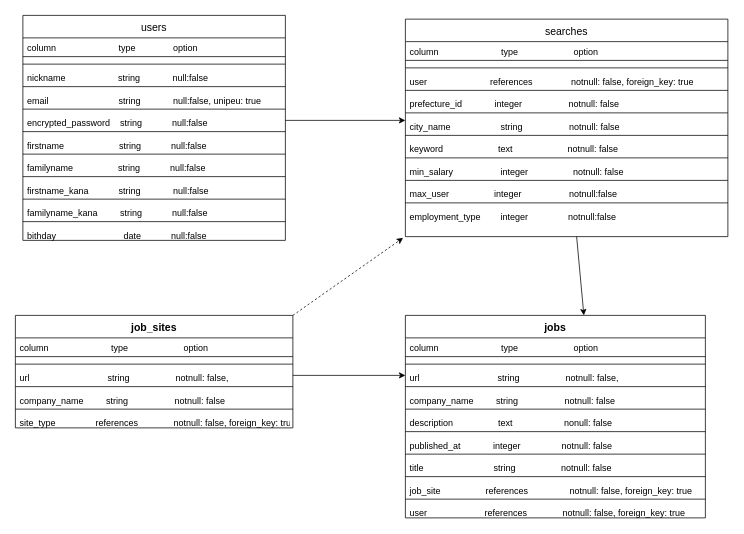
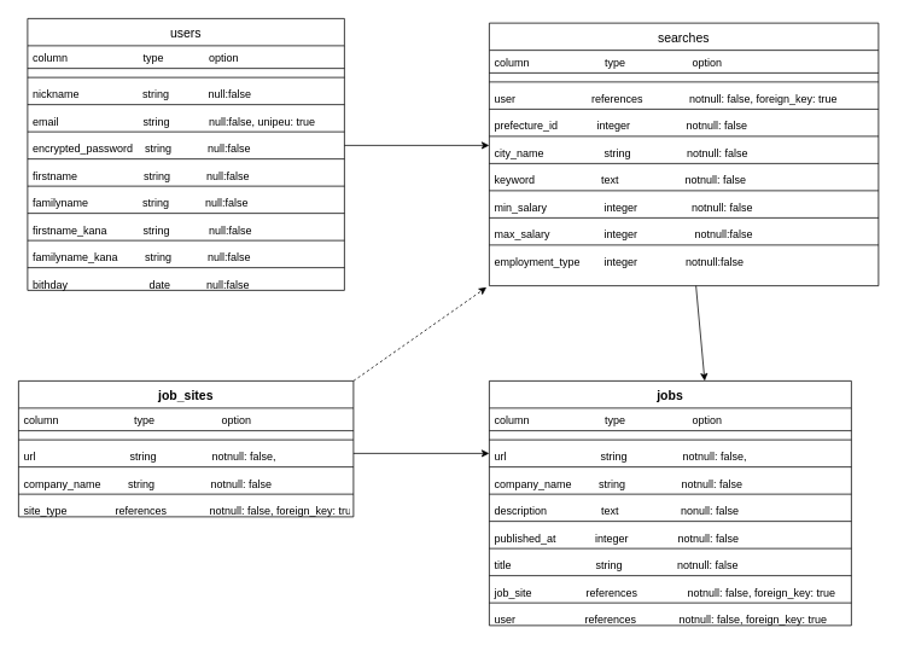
  <mxCell id="0" />
  <mxCell id="1" parent="0" />
  <mxCell id="2" value="users" style="swimlane;fontStyle=0;childLayout=stackLayout;horizontal=1;startSize=30;horizontalStack=0;resizeParent=1;resizeParentMax=0;resizeLast=0;collapsible=1;marginBottom=0;align=center;fontSize=14;" parent="1" vertex="1"><mxGeometry x="30" y="20" width="350" height="300" as="geometry" /></mxCell>
  <mxCell id="3" value="column                         type               option" style="text;strokeColor=none;fillColor=none;spacingLeft=4;spacingRight=4;overflow=hidden;rotatable=0;points=[[0,0.5],[1,0.5]];portConstraint=eastwest;fontSize=12;" parent="2" vertex="1"><mxGeometry y="30" width="350" height="20" as="geometry" /></mxCell>
  <mxCell id="4" value="" style="line;strokeWidth=1;rotatable=0;dashed=0;labelPosition=right;align=left;verticalAlign=middle;spacingTop=0;spacingLeft=6;points=[];portConstraint=eastwest;" parent="2" vertex="1"><mxGeometry y="50" width="350" height="10" as="geometry" /></mxCell>
  <mxCell id="5" value="" style="line;strokeWidth=1;rotatable=0;dashed=0;labelPosition=right;align=left;verticalAlign=middle;spacingTop=0;spacingLeft=6;points=[];portConstraint=eastwest;" parent="2" vertex="1"><mxGeometry y="60" width="350" height="10" as="geometry" /></mxCell>
  <mxCell id="6" value="nickname                     string             null:false" style="text;strokeColor=none;fillColor=none;spacingLeft=4;spacingRight=4;overflow=hidden;rotatable=0;points=[[0,0.5],[1,0.5]];portConstraint=eastwest;fontSize=12;" parent="2" vertex="1"><mxGeometry y="70" width="350" height="20" as="geometry" /></mxCell>
  <mxCell id="7" value="" style="line;strokeWidth=1;rotatable=0;dashed=0;labelPosition=right;align=left;verticalAlign=middle;spacingTop=0;spacingLeft=6;points=[];portConstraint=eastwest;" parent="2" vertex="1"><mxGeometry y="90" width="350" height="10" as="geometry" /></mxCell>
  <mxCell id="8" value="email                            string             null:false, unipeu: true" style="text;strokeColor=none;fillColor=none;spacingLeft=4;spacingRight=4;overflow=hidden;rotatable=0;points=[[0,0.5],[1,0.5]];portConstraint=eastwest;fontSize=12;" parent="2" vertex="1"><mxGeometry y="100" width="350" height="20" as="geometry" /></mxCell>
  <mxCell id="9" value="" style="line;strokeWidth=1;rotatable=0;dashed=0;labelPosition=right;align=left;verticalAlign=middle;spacingTop=0;spacingLeft=6;points=[];portConstraint=eastwest;" parent="2" vertex="1"><mxGeometry y="120" width="350" height="10" as="geometry" /></mxCell>
  <mxCell id="10" value="encrypted_password    string            null:false" style="text;strokeColor=none;fillColor=none;spacingLeft=4;spacingRight=4;overflow=hidden;rotatable=0;points=[[0,0.5],[1,0.5]];portConstraint=eastwest;fontSize=12;" parent="2" vertex="1"><mxGeometry y="130" width="350" height="20" as="geometry" /></mxCell>
  <mxCell id="11" value="" style="line;strokeWidth=1;rotatable=0;dashed=0;labelPosition=right;align=left;verticalAlign=middle;spacingTop=0;spacingLeft=6;points=[];portConstraint=eastwest;" parent="2" vertex="1"><mxGeometry y="150" width="350" height="10" as="geometry" /></mxCell>
  <mxCell id="12" value="firstname                      string            null:false" style="text;strokeColor=none;fillColor=none;spacingLeft=4;spacingRight=4;overflow=hidden;rotatable=0;points=[[0,0.5],[1,0.5]];portConstraint=eastwest;fontSize=12;" parent="2" vertex="1"><mxGeometry y="160" width="350" height="20" as="geometry" /></mxCell>
  <mxCell id="13" value="" style="line;strokeWidth=1;rotatable=0;dashed=0;labelPosition=right;align=left;verticalAlign=middle;spacingTop=0;spacingLeft=6;points=[];portConstraint=eastwest;" parent="2" vertex="1"><mxGeometry y="180" width="350" height="10" as="geometry" /></mxCell>
  <mxCell id="14" value="familyname                  string            null:false" style="text;strokeColor=none;fillColor=none;spacingLeft=4;spacingRight=4;overflow=hidden;rotatable=0;points=[[0,0.5],[1,0.5]];portConstraint=eastwest;fontSize=12;" parent="2" vertex="1"><mxGeometry y="190" width="350" height="20" as="geometry" /></mxCell>
  <mxCell id="15" value="" style="line;strokeWidth=1;rotatable=0;dashed=0;labelPosition=right;align=left;verticalAlign=middle;spacingTop=0;spacingLeft=6;points=[];portConstraint=eastwest;" parent="2" vertex="1"><mxGeometry y="210" width="350" height="10" as="geometry" /></mxCell>
  <mxCell id="16" value="firstname_kana            string             null:false" style="text;strokeColor=none;fillColor=none;spacingLeft=4;spacingRight=4;overflow=hidden;rotatable=0;points=[[0,0.5],[1,0.5]];portConstraint=eastwest;fontSize=12;" parent="2" vertex="1"><mxGeometry y="220" width="350" height="20" as="geometry" /></mxCell>
  <mxCell id="17" value="" style="line;strokeWidth=1;rotatable=0;dashed=0;labelPosition=right;align=left;verticalAlign=middle;spacingTop=0;spacingLeft=6;points=[];portConstraint=eastwest;" parent="2" vertex="1"><mxGeometry y="240" width="350" height="10" as="geometry" /></mxCell>
  <mxCell id="18" value="familyname_kana         string            null:false" style="text;strokeColor=none;fillColor=none;spacingLeft=4;spacingRight=4;overflow=hidden;rotatable=0;points=[[0,0.5],[1,0.5]];portConstraint=eastwest;fontSize=12;" parent="2" vertex="1"><mxGeometry y="250" width="350" height="20" as="geometry" /></mxCell>
  <mxCell id="19" value="" style="line;strokeWidth=1;rotatable=0;dashed=0;labelPosition=right;align=left;verticalAlign=middle;spacingTop=0;spacingLeft=6;points=[];portConstraint=eastwest;" parent="2" vertex="1"><mxGeometry y="270" width="350" height="10" as="geometry" /></mxCell>
  <mxCell id="20" value="bithday                           date            null:false" style="text;strokeColor=none;fillColor=none;spacingLeft=4;spacingRight=4;overflow=hidden;rotatable=0;points=[[0,0.5],[1,0.5]];portConstraint=eastwest;fontSize=12;" parent="2" vertex="1"><mxGeometry y="280" width="350" height="20" as="geometry" /></mxCell>
  <mxCell id="21" style="edgeStyle=none;html=1;entryX=0.595;entryY=0;entryDx=0;entryDy=0;entryPerimeter=0;" parent="1" source="22" target="49" edge="1"><mxGeometry relative="1" as="geometry" /></mxCell>
  <mxCell id="22" value="searches" style="swimlane;fontStyle=0;childLayout=stackLayout;horizontal=1;startSize=30;horizontalStack=0;resizeParent=1;resizeParentMax=0;resizeLast=0;collapsible=1;marginBottom=0;align=center;fontSize=14;movable=1;resizable=1;rotatable=1;deletable=1;editable=1;connectable=1;" parent="1" vertex="1"><mxGeometry x="540" y="25" width="430" height="290" as="geometry" /></mxCell>
  <mxCell id="23" value="column                         type              　　 option" style="text;strokeColor=none;fillColor=none;spacingLeft=4;spacingRight=4;overflow=hidden;rotatable=0;points=[[0,0.5],[1,0.5]];portConstraint=eastwest;fontSize=12;" parent="22" vertex="1"><mxGeometry y="30" width="430" height="20" as="geometry" /></mxCell>
  <mxCell id="24" value="" style="line;strokeWidth=1;rotatable=0;dashed=0;labelPosition=right;align=left;verticalAlign=middle;spacingTop=0;spacingLeft=6;points=[];portConstraint=eastwest;" parent="22" vertex="1"><mxGeometry y="50" width="430" height="10" as="geometry" /></mxCell>
  <mxCell id="25" value="" style="line;strokeWidth=1;rotatable=0;dashed=0;labelPosition=right;align=left;verticalAlign=middle;spacingTop=0;spacingLeft=6;points=[];portConstraint=eastwest;" parent="22" vertex="1"><mxGeometry y="60" width="430" height="10" as="geometry" /></mxCell>
  <mxCell id="26" value="user　　　　　　　references　　　 　notnull: false, foreign_key: true" style="text;strokeColor=none;fillColor=none;spacingLeft=4;spacingRight=4;overflow=hidden;rotatable=0;points=[[0,0.5],[1,0.5]];portConstraint=eastwest;fontSize=12;" parent="22" vertex="1"><mxGeometry y="70" width="430" height="20" as="geometry" /></mxCell>
  <mxCell id="27" value="" style="line;strokeWidth=1;rotatable=0;dashed=0;labelPosition=right;align=left;verticalAlign=middle;spacingTop=0;spacingLeft=6;points=[];portConstraint=eastwest;" parent="22" vertex="1"><mxGeometry y="90" width="430" height="10" as="geometry" /></mxCell>
  <mxCell id="28" value="prefecture_id             integer               　notnull: false" style="text;strokeColor=none;fillColor=none;spacingLeft=4;spacingRight=4;overflow=hidden;rotatable=0;points=[[0,0.5],[1,0.5]];portConstraint=eastwest;fontSize=12;" parent="22" vertex="1"><mxGeometry y="100" width="430" height="20" as="geometry" /></mxCell>
  <mxCell id="29" value="" style="line;strokeWidth=1;rotatable=0;dashed=0;labelPosition=right;align=left;verticalAlign=middle;spacingTop=0;spacingLeft=6;points=[];portConstraint=eastwest;" parent="22" vertex="1"><mxGeometry y="120" width="430" height="10" as="geometry" /></mxCell>
  <mxCell id="30" value="city_name                    string               　notnull: false" style="text;strokeColor=none;fillColor=none;spacingLeft=4;spacingRight=4;overflow=hidden;rotatable=0;points=[[0,0.5],[1,0.5]];portConstraint=eastwest;fontSize=12;" parent="22" vertex="1"><mxGeometry y="130" width="430" height="20" as="geometry" /></mxCell>
  <mxCell id="31" value="" style="line;strokeWidth=1;rotatable=0;dashed=0;labelPosition=right;align=left;verticalAlign=middle;spacingTop=0;spacingLeft=6;points=[];portConstraint=eastwest;" parent="22" vertex="1"><mxGeometry y="150" width="430" height="10" as="geometry" /></mxCell>
  <mxCell id="32" value="keyword                      text                      notnull: false" style="text;strokeColor=none;fillColor=none;spacingLeft=4;spacingRight=4;overflow=hidden;rotatable=0;points=[[0,0.5],[1,0.5]];portConstraint=eastwest;fontSize=12;" parent="22" vertex="1"><mxGeometry y="160" width="430" height="20" as="geometry" /></mxCell>
  <mxCell id="33" value="" style="line;strokeWidth=1;rotatable=0;dashed=0;labelPosition=right;align=left;verticalAlign=middle;spacingTop=0;spacingLeft=6;points=[];portConstraint=eastwest;" parent="22" vertex="1"><mxGeometry y="180" width="430" height="10" as="geometry" /></mxCell>
  <mxCell id="34" value="min_salary                   integer                  notnull: false&#10;&#10;   " style="text;strokeColor=none;fillColor=none;spacingLeft=4;spacingRight=4;overflow=hidden;rotatable=0;points=[[0,0.5],[1,0.5]];portConstraint=eastwest;fontSize=12;" parent="22" vertex="1"><mxGeometry y="190" width="430" height="20" as="geometry" /></mxCell>
  <mxCell id="35" value="" style="line;strokeWidth=1;rotatable=0;dashed=0;labelPosition=right;align=left;verticalAlign=middle;spacingTop=0;spacingLeft=6;points=[];portConstraint=eastwest;" parent="22" vertex="1"><mxGeometry y="210" width="430" height="10" as="geometry" /></mxCell>
- <mxCell id="36" value="max_user                  integer                   notnull:false" style="text;strokeColor=none;fillColor=none;spacingLeft=4;spacingRight=4;overflow=hidden;rotatable=0;points=[[0,0.5],[1,0.5]];portConstraint=eastwest;fontSize=12;" parent="22" vertex="1"><mxGeometry y="220" width="430" height="20" as="geometry" /></mxCell>
+ <mxCell id="36" value="max_salary                  integer                   notnull:false" style="text;strokeColor=none;fillColor=none;spacingLeft=4;spacingRight=4;overflow=hidden;rotatable=0;points=[[0,0.5],[1,0.5]];portConstraint=eastwest;fontSize=12;" parent="22" vertex="1"><mxGeometry y="220" width="430" height="20" as="geometry" /></mxCell>
  <mxCell id="37" value="" style="line;strokeWidth=1;rotatable=0;dashed=0;labelPosition=right;align=left;verticalAlign=middle;spacingTop=0;spacingLeft=6;points=[];portConstraint=eastwest;" parent="22" vertex="1"><mxGeometry y="240" width="430" height="10" as="geometry" /></mxCell>
  <mxCell id="38" value="employment_type        integer                notnull:false" style="text;strokeColor=none;fillColor=none;spacingLeft=4;spacingRight=4;overflow=hidden;rotatable=0;points=[[0,0.5],[1,0.5]];portConstraint=eastwest;fontSize=12;" parent="22" vertex="1"><mxGeometry y="250" width="430" height="40" as="geometry" /></mxCell>
  <mxCell id="39" style="edgeStyle=none;html=1;exitX=1;exitY=0;exitDx=0;exitDy=0;entryX=-0.007;entryY=1.042;entryDx=0;entryDy=0;entryPerimeter=0;dashed=1;" parent="1" source="40" target="38" edge="1"><mxGeometry relative="1" as="geometry" /></mxCell>
  <mxCell id="40" value="job_sites" style="swimlane;fontStyle=1;childLayout=stackLayout;horizontal=1;startSize=30;horizontalStack=0;resizeParent=1;resizeParentMax=0;resizeLast=0;collapsible=1;marginBottom=0;align=center;fontSize=14;movable=1;resizable=1;rotatable=1;deletable=1;editable=1;connectable=1;" parent="1" vertex="1"><mxGeometry x="20" y="420" width="370" height="150" as="geometry" /></mxCell>
  <mxCell id="41" value="column                         type              　　 option" style="text;strokeColor=none;fillColor=none;spacingLeft=4;spacingRight=4;overflow=hidden;rotatable=0;points=[[0,0.5],[1,0.5]];portConstraint=eastwest;fontSize=12;" parent="40" vertex="1"><mxGeometry y="30" width="370" height="20" as="geometry" /></mxCell>
  <mxCell id="42" value="" style="line;strokeWidth=1;rotatable=0;dashed=0;labelPosition=right;align=left;verticalAlign=middle;spacingTop=0;spacingLeft=6;points=[];portConstraint=eastwest;" parent="40" vertex="1"><mxGeometry y="50" width="370" height="10" as="geometry" /></mxCell>
  <mxCell id="43" value="" style="line;strokeWidth=1;rotatable=0;dashed=0;labelPosition=right;align=left;verticalAlign=middle;spacingTop=0;spacingLeft=6;points=[];portConstraint=eastwest;" parent="40" vertex="1"><mxGeometry y="60" width="370" height="10" as="geometry" /></mxCell>
  <mxCell id="44" value="url　　　　　　      　string　　　 　   notnull: false," style="text;strokeColor=none;fillColor=none;spacingLeft=4;spacingRight=4;overflow=hidden;rotatable=0;points=[[0,0.5],[1,0.5]];portConstraint=eastwest;fontSize=12;" parent="40" vertex="1"><mxGeometry y="70" width="370" height="20" as="geometry" /></mxCell>
  <mxCell id="45" value="" style="line;strokeWidth=1;rotatable=0;dashed=0;labelPosition=right;align=left;verticalAlign=middle;spacingTop=0;spacingLeft=6;points=[];portConstraint=eastwest;" parent="40" vertex="1"><mxGeometry y="90" width="370" height="10" as="geometry" /></mxCell>
  <mxCell id="46" value="company_name         string               　notnull: false" style="text;strokeColor=none;fillColor=none;spacingLeft=4;spacingRight=4;overflow=hidden;rotatable=0;points=[[0,0.5],[1,0.5]];portConstraint=eastwest;fontSize=12;" parent="40" vertex="1"><mxGeometry y="100" width="370" height="20" as="geometry" /></mxCell>
  <mxCell id="47" value="" style="line;strokeWidth=1;rotatable=0;dashed=0;labelPosition=right;align=left;verticalAlign=middle;spacingTop=0;spacingLeft=6;points=[];portConstraint=eastwest;" parent="40" vertex="1"><mxGeometry y="120" width="370" height="10" as="geometry" /></mxCell>
  <mxCell id="48" value="site_type                references　　       notnull: false, foreign_key: true" style="text;strokeColor=none;fillColor=none;spacingLeft=4;spacingRight=4;overflow=hidden;rotatable=0;points=[[0,0.5],[1,0.5]];portConstraint=eastwest;fontSize=12;" parent="40" vertex="1"><mxGeometry y="130" width="370" height="20" as="geometry" /></mxCell>
  <mxCell id="49" value="jobs" style="swimlane;fontStyle=1;childLayout=stackLayout;horizontal=1;startSize=30;horizontalStack=0;resizeParent=1;resizeParentMax=0;resizeLast=0;collapsible=1;marginBottom=0;align=center;fontSize=14;movable=1;resizable=1;rotatable=1;deletable=1;editable=1;connectable=1;" parent="1" vertex="1"><mxGeometry x="540" y="420" width="400" height="270" as="geometry" /></mxCell>
  <mxCell id="50" value="column                         type              　　 option" style="text;strokeColor=none;fillColor=none;spacingLeft=4;spacingRight=4;overflow=hidden;rotatable=0;points=[[0,0.5],[1,0.5]];portConstraint=eastwest;fontSize=12;" parent="49" vertex="1"><mxGeometry y="30" width="400" height="20" as="geometry" /></mxCell>
  <mxCell id="51" value="" style="line;strokeWidth=1;rotatable=0;dashed=0;labelPosition=right;align=left;verticalAlign=middle;spacingTop=0;spacingLeft=6;points=[];portConstraint=eastwest;" parent="49" vertex="1"><mxGeometry y="50" width="400" height="10" as="geometry" /></mxCell>
  <mxCell id="52" value="" style="line;strokeWidth=1;rotatable=0;dashed=0;labelPosition=right;align=left;verticalAlign=middle;spacingTop=0;spacingLeft=6;points=[];portConstraint=eastwest;" parent="49" vertex="1"><mxGeometry y="60" width="400" height="10" as="geometry" /></mxCell>
  <mxCell id="53" value="url　　　　　　      　string　　　 　   notnull: false," style="text;strokeColor=none;fillColor=none;spacingLeft=4;spacingRight=4;overflow=hidden;rotatable=0;points=[[0,0.5],[1,0.5]];portConstraint=eastwest;fontSize=12;" parent="49" vertex="1"><mxGeometry y="70" width="400" height="20" as="geometry" /></mxCell>
  <mxCell id="54" value="" style="line;strokeWidth=1;rotatable=0;dashed=0;labelPosition=right;align=left;verticalAlign=middle;spacingTop=0;spacingLeft=6;points=[];portConstraint=eastwest;" parent="49" vertex="1"><mxGeometry y="90" width="400" height="10" as="geometry" /></mxCell>
  <mxCell id="55" value="company_name         string               　notnull: false" style="text;strokeColor=none;fillColor=none;spacingLeft=4;spacingRight=4;overflow=hidden;rotatable=0;points=[[0,0.5],[1,0.5]];portConstraint=eastwest;fontSize=12;" parent="49" vertex="1"><mxGeometry y="100" width="400" height="20" as="geometry" /></mxCell>
  <mxCell id="56" value="" style="line;strokeWidth=1;rotatable=0;dashed=0;labelPosition=right;align=left;verticalAlign=middle;spacingTop=0;spacingLeft=6;points=[];portConstraint=eastwest;" parent="49" vertex="1"><mxGeometry y="120" width="400" height="10" as="geometry" /></mxCell>
  <mxCell id="57" value="description                  text                 　nonull: false" style="text;strokeColor=none;fillColor=none;spacingLeft=4;spacingRight=4;overflow=hidden;rotatable=0;points=[[0,0.5],[1,0.5]];portConstraint=eastwest;fontSize=12;" parent="49" vertex="1"><mxGeometry y="130" width="400" height="20" as="geometry" /></mxCell>
  <mxCell id="58" value="" style="line;strokeWidth=1;rotatable=0;dashed=0;labelPosition=right;align=left;verticalAlign=middle;spacingTop=0;spacingLeft=6;points=[];portConstraint=eastwest;" parent="49" vertex="1"><mxGeometry y="150" width="400" height="10" as="geometry" /></mxCell>
  <mxCell id="59" value="published_at             integer　　　　  notnull: false" style="text;strokeColor=none;fillColor=none;spacingLeft=4;spacingRight=4;overflow=hidden;rotatable=0;points=[[0,0.5],[1,0.5]];portConstraint=eastwest;fontSize=12;" parent="49" vertex="1"><mxGeometry y="160" width="400" height="20" as="geometry" /></mxCell>
  <mxCell id="60" value="" style="line;strokeWidth=1;rotatable=0;dashed=0;labelPosition=right;align=left;verticalAlign=middle;spacingTop=0;spacingLeft=6;points=[];portConstraint=eastwest;" parent="49" vertex="1"><mxGeometry y="180" width="400" height="10" as="geometry" /></mxCell>
  <mxCell id="61" value="title                            string　　           notnull: false" style="text;strokeColor=none;fillColor=none;spacingLeft=4;spacingRight=4;overflow=hidden;rotatable=0;points=[[0,0.5],[1,0.5]];portConstraint=eastwest;fontSize=12;" parent="49" vertex="1"><mxGeometry y="190" width="400" height="20" as="geometry" /></mxCell>
  <mxCell id="62" value="" style="line;strokeWidth=1;rotatable=0;dashed=0;labelPosition=right;align=left;verticalAlign=middle;spacingTop=0;spacingLeft=6;points=[];portConstraint=eastwest;" parent="49" vertex="1"><mxGeometry y="210" width="400" height="10" as="geometry" /></mxCell>
  <mxCell id="63" value="job_site                  references　             notnull: false, foreign_key: true" style="text;strokeColor=none;fillColor=none;spacingLeft=4;spacingRight=4;overflow=hidden;rotatable=0;points=[[0,0.5],[1,0.5]];portConstraint=eastwest;fontSize=12;" parent="49" vertex="1"><mxGeometry y="220" width="400" height="20" as="geometry" /></mxCell>
  <mxCell id="64" value="" style="line;strokeWidth=1;rotatable=0;dashed=0;labelPosition=right;align=left;verticalAlign=middle;spacingTop=0;spacingLeft=6;points=[];portConstraint=eastwest;" parent="49" vertex="1"><mxGeometry y="240" width="400" height="10" as="geometry" /></mxCell>
  <mxCell id="65" value="user                       references　　       notnull: false, foreign_key: true" style="text;strokeColor=none;fillColor=none;spacingLeft=4;spacingRight=4;overflow=hidden;rotatable=0;points=[[0,0.5],[1,0.5]];portConstraint=eastwest;fontSize=12;" parent="49" vertex="1"><mxGeometry y="250" width="400" height="20" as="geometry" /></mxCell>
  <mxCell id="66" style="edgeStyle=none;html=1;" parent="1" source="10" edge="1"><mxGeometry relative="1" as="geometry"><mxPoint x="540" y="160" as="targetPoint" /></mxGeometry></mxCell>
  <mxCell id="67" style="edgeStyle=none;html=1;exitX=1;exitY=0.5;exitDx=0;exitDy=0;entryX=0;entryY=0.5;entryDx=0;entryDy=0;" parent="1" source="44" target="53" edge="1"><mxGeometry relative="1" as="geometry" /></mxCell>
